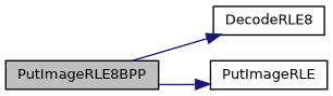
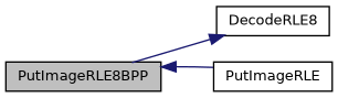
  digraph {
    rankdir=LR
    node [color=black fillcolor=white fontname=Helvetica fontsize=10 shape=record style=filled]
    edge [color=midnightblue fontname=Helvetica fontsize=10 labelfontname=Helvetica labelfontsize=10 style=solid]
    n1 [fillcolor=grey75 fontcolor=black height=0.2 label=PutImageRLE8BPP width=0.4]
    n2 [height=0.2 label=DecodeRLE8 width=0.4]
    n3 [height=0.2 label=PutImageRLE width=0.4]
    n1 -> n2
-   n1 -> n3
+   n3 -> n1
  }
